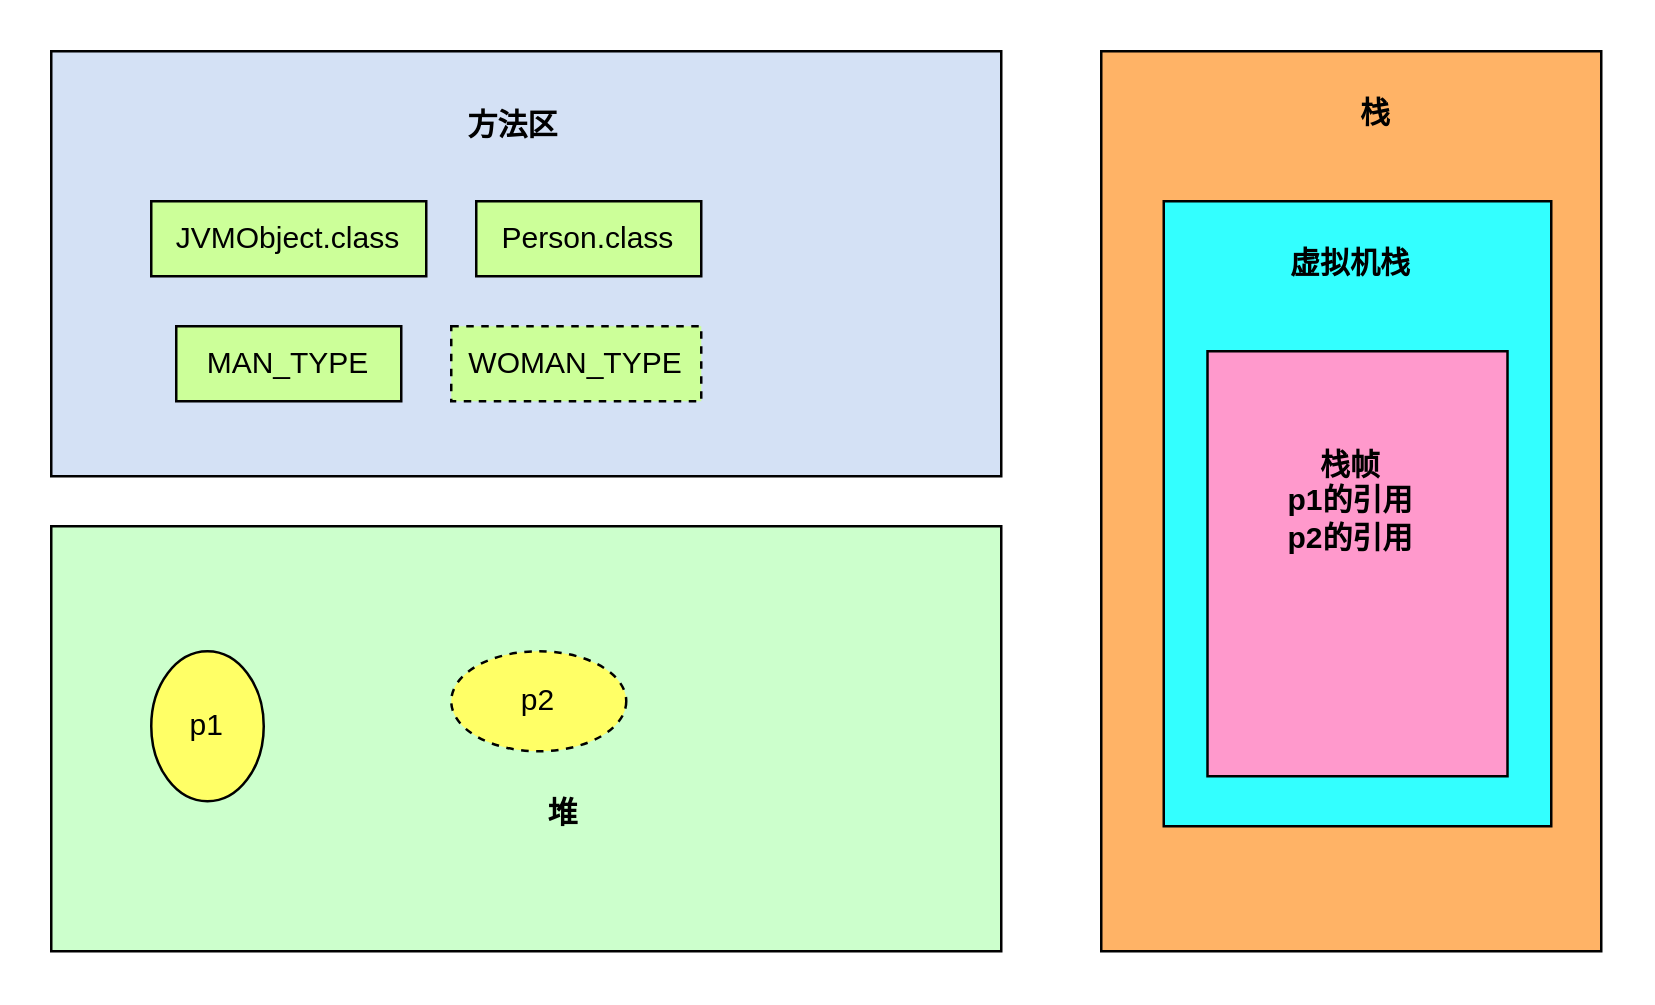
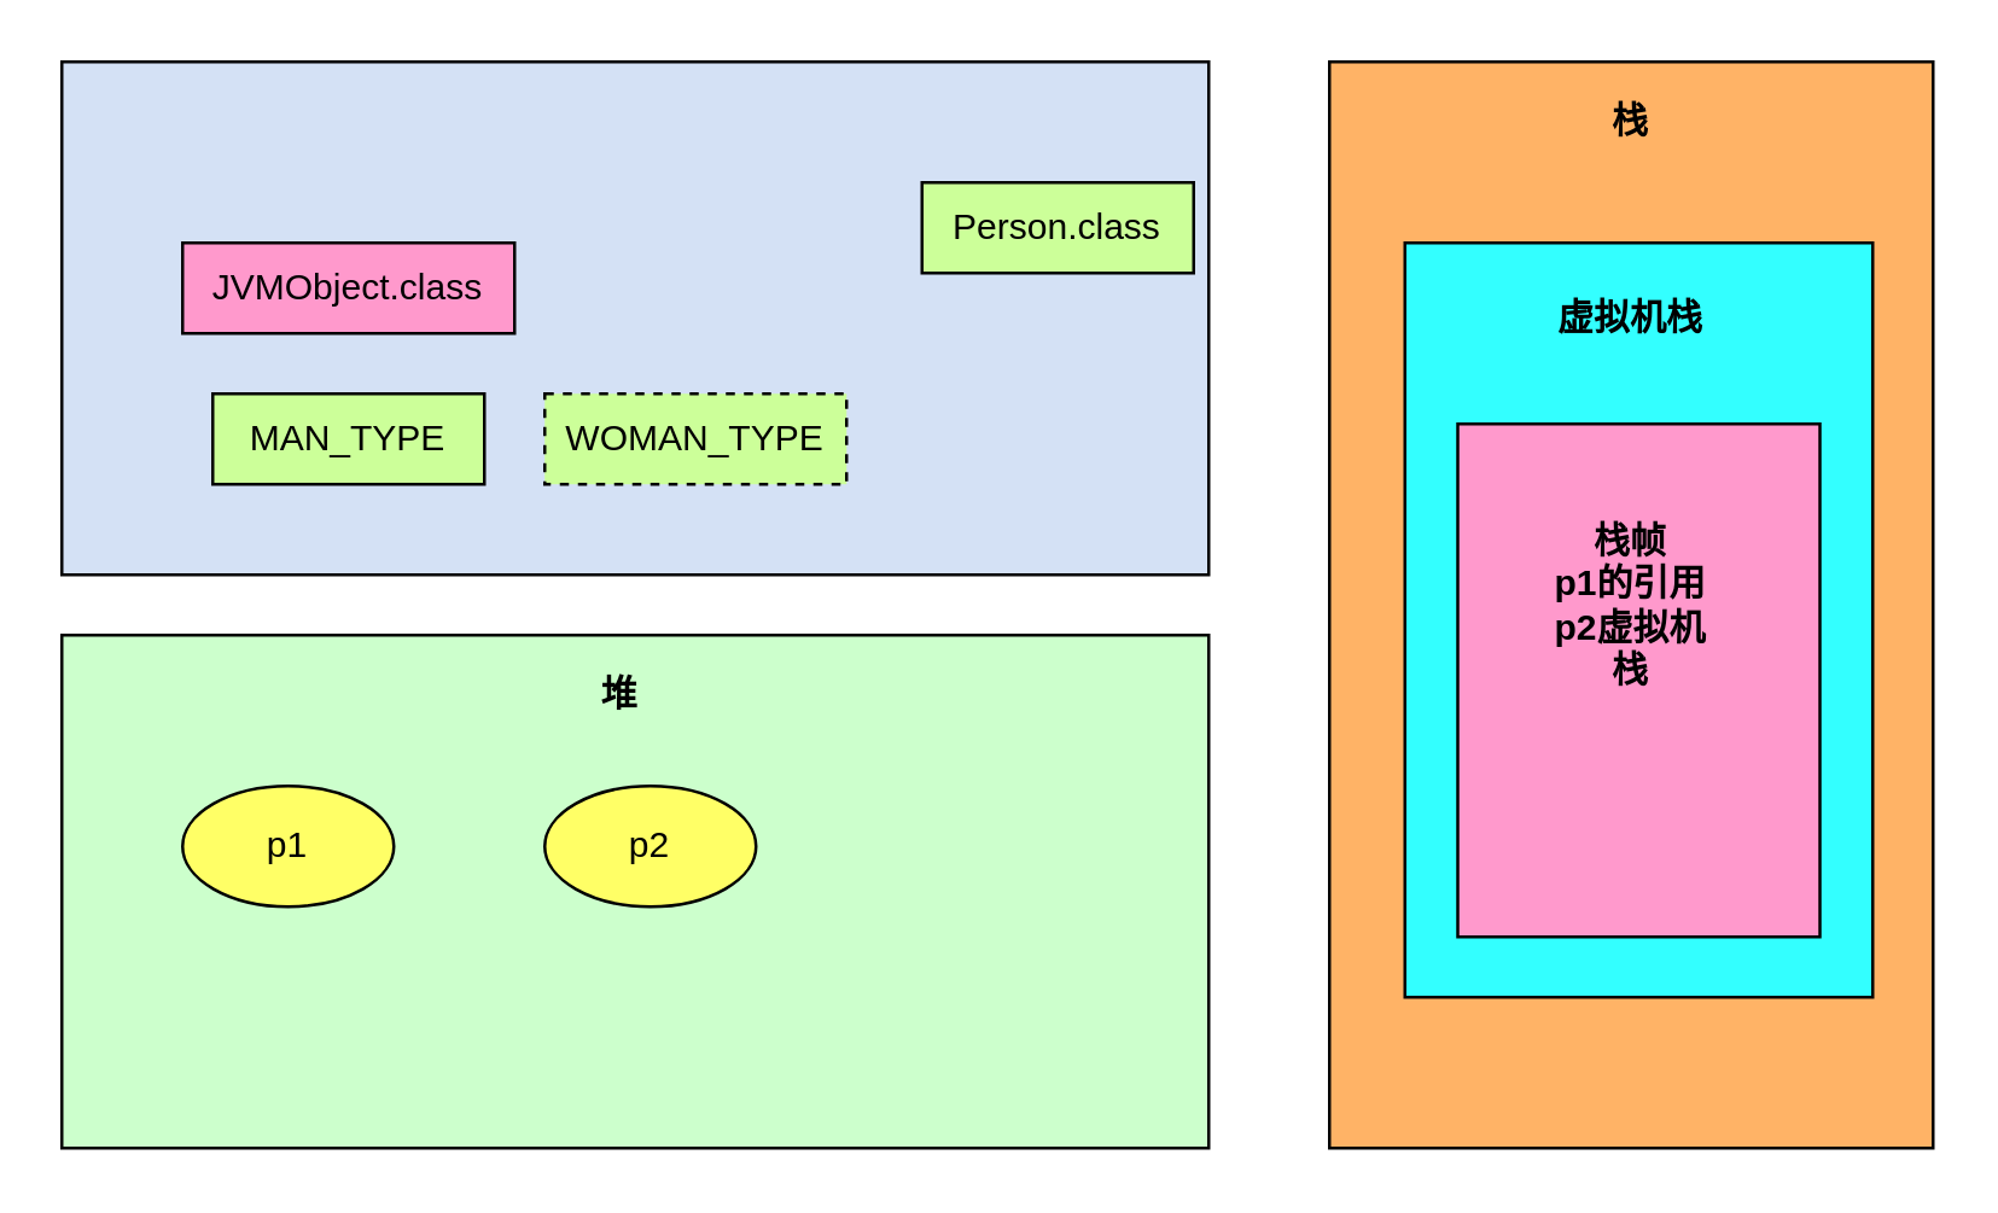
  <mxCell id="0" />
  <mxCell id="1" parent="0" />
  <mxCell id="2" value="" style="rounded=0;whiteSpace=wrap;html=1;fillColor=#D4E1F5;" vertex="1" parent="1"><mxGeometry x="20" y="20" width="380" height="170" as="geometry" /></mxCell>
  <mxCell id="3" value="" style="rounded=0;whiteSpace=wrap;html=1;fillColor=#CCFFCC;" vertex="1" parent="1"><mxGeometry x="20" y="210" width="380" height="170" as="geometry" /></mxCell>
  <mxCell id="4" value="" style="rounded=0;whiteSpace=wrap;html=1;fillColor=#FFB366;" vertex="1" parent="1"><mxGeometry x="440" y="20" width="200" height="360" as="geometry" /></mxCell>
- <mxCell id="5" value="&lt;b&gt;堆&lt;/b&gt;" style="text;html=1;strokeColor=none;fillColor=none;align=center;verticalAlign=middle;whiteSpace=wrap;rounded=0;" vertex="1" parent="1"><mxGeometry x="200" y="315" width="50" height="20" as="geometry" /></mxCell>
- <mxCell id="6" value="&lt;b&gt;栈&lt;/b&gt;" style="text;html=1;strokeColor=none;fillColor=none;align=center;verticalAlign=middle;whiteSpace=wrap;rounded=0;" vertex="1" parent="1"><mxGeometry x="525" y="35" width="50" height="20" as="geometry" /></mxCell>
- <mxCell id="7" value="&lt;b&gt;方法区&lt;/b&gt;" style="text;html=1;strokeColor=none;fillColor=none;align=center;verticalAlign=middle;whiteSpace=wrap;rounded=0;" vertex="1" parent="1"><mxGeometry x="180" y="40" width="50" height="20" as="geometry" /></mxCell>
+ <mxCell id="5" value="&lt;b&gt;堆&lt;/b&gt;" style="text;html=1;strokeColor=none;fillColor=none;align=center;verticalAlign=middle;whiteSpace=wrap;rounded=0;" vertex="1" parent="1"><mxGeometry x="180" y="220" width="50" height="20" as="geometry" /></mxCell>
+ <mxCell id="6" value="&lt;b&gt;栈&lt;/b&gt;" style="text;html=1;strokeColor=none;fillColor=none;align=center;verticalAlign=middle;whiteSpace=wrap;rounded=0;" vertex="1" parent="1"><mxGeometry x="515" y="30" width="50" height="20" as="geometry" /></mxCell>
  <mxCell id="8" value="" style="rounded=0;whiteSpace=wrap;html=1;fillColor=#33FFFF;" vertex="1" parent="1"><mxGeometry x="465" y="80" width="155" height="250" as="geometry" /></mxCell>
  <mxCell id="9" value="" style="rounded=0;whiteSpace=wrap;html=1;fillColor=#FF99CC;" vertex="1" parent="1"><mxGeometry x="482.5" y="140" width="120" height="170" as="geometry" /></mxCell>
- <mxCell id="10" value="p1" style="ellipse;whiteSpace=wrap;html=1;fillColor=#FFFF66;" vertex="1" parent="1"><mxGeometry x="60" y="260" width="45" height="60" as="geometry" /></mxCell>
- <mxCell id="11" value="p2" style="ellipse;whiteSpace=wrap;html=1;fillColor=#FFFF66;dashed=1;" vertex="1" parent="1"><mxGeometry x="180" y="260" width="70" height="40" as="geometry" /></mxCell>
- <mxCell id="12" value="JVMObject.class" style="rounded=0;whiteSpace=wrap;html=1;fillColor=#CCFF99;" vertex="1" parent="1"><mxGeometry x="60" y="80" width="110" height="30" as="geometry" /></mxCell>
- <mxCell id="13" value="Person.class" style="rounded=0;whiteSpace=wrap;html=1;fillColor=#CCFF99;" vertex="1" parent="1"><mxGeometry x="190" y="80" width="90" height="30" as="geometry" /></mxCell>
+ <mxCell id="10" value="p1" style="ellipse;whiteSpace=wrap;html=1;fillColor=#FFFF66;" vertex="1" parent="1"><mxGeometry x="60" y="260" width="70" height="40" as="geometry" /></mxCell>
+ <mxCell id="11" value="p2" style="ellipse;whiteSpace=wrap;html=1;fillColor=#FFFF66;" vertex="1" parent="1"><mxGeometry x="180" y="260" width="70" height="40" as="geometry" /></mxCell>
+ <mxCell id="12" value="JVMObject.class" style="rounded=0;whiteSpace=wrap;html=1;fillColor=#ff99cc;" vertex="1" parent="1"><mxGeometry x="60" y="80" width="110" height="30" as="geometry" /></mxCell>
+ <mxCell id="13" value="Person.class" style="rounded=0;whiteSpace=wrap;html=1;fillColor=#CCFF99;" vertex="1" parent="1"><mxGeometry x="305" y="60" width="90" height="30" as="geometry" /></mxCell>
  <mxCell id="14" value="MAN_TYPE" style="rounded=0;whiteSpace=wrap;html=1;fillColor=#CCFF99;" vertex="1" parent="1"><mxGeometry x="70" y="130" width="90" height="30" as="geometry" /></mxCell>
  <mxCell id="15" value="WOMAN_TYPE" style="rounded=0;whiteSpace=wrap;html=1;fillColor=#CCFF99;dashed=1;" vertex="1" parent="1"><mxGeometry x="180" y="130" width="100" height="30" as="geometry" /></mxCell>
  <mxCell id="16" value="&lt;b&gt;虚拟机栈&lt;/b&gt;" style="text;html=1;strokeColor=none;fillColor=none;align=center;verticalAlign=middle;whiteSpace=wrap;rounded=0;" vertex="1" parent="1"><mxGeometry x="510" y="95" width="60" height="20" as="geometry" /></mxCell>
- <mxCell id="17" value="&lt;b&gt;栈帧&lt;br&gt;p1的引用&lt;br&gt;p2的引用&lt;br&gt;&lt;/b&gt;" style="text;html=1;strokeColor=none;fillColor=none;align=center;verticalAlign=middle;whiteSpace=wrap;rounded=0;" vertex="1" parent="1"><mxGeometry x="510" y="160" width="60" height="80" as="geometry" /></mxCell>
+ <mxCell id="17" value="&lt;b&gt;栈帧&lt;br&gt;p1的引用&lt;br&gt;p2虚拟机栈&lt;br&gt;&lt;/b&gt;" style="text;html=1;strokeColor=none;fillColor=none;align=center;verticalAlign=middle;whiteSpace=wrap;rounded=0;" vertex="1" parent="1"><mxGeometry x="510" y="160" width="60" height="80" as="geometry" /></mxCell>
